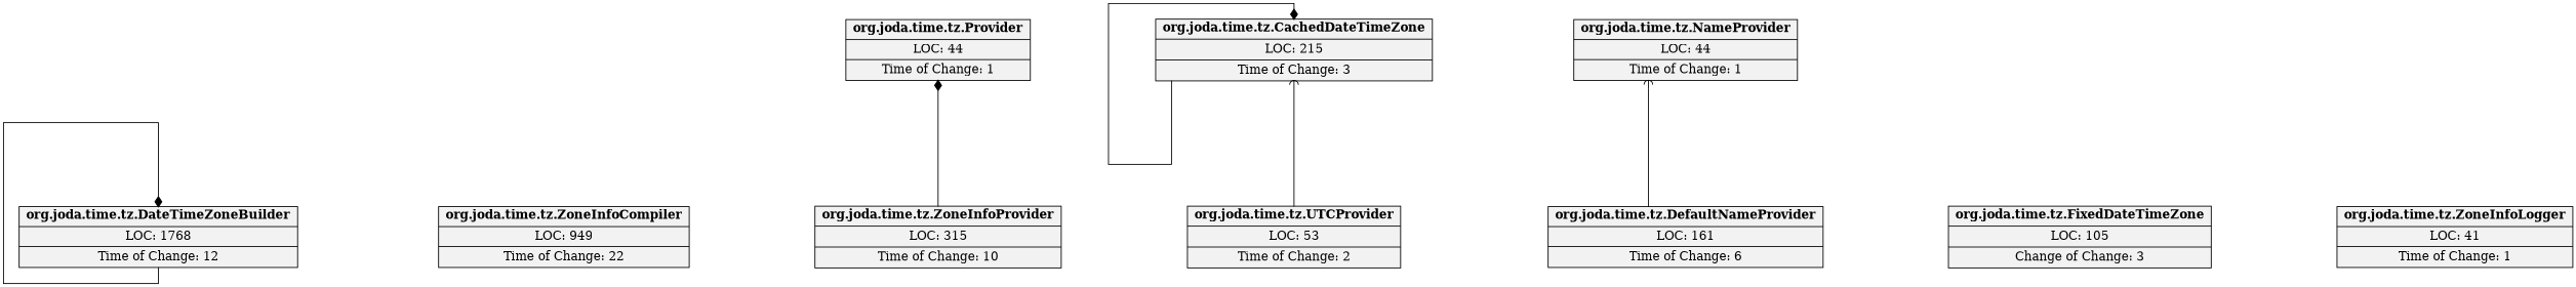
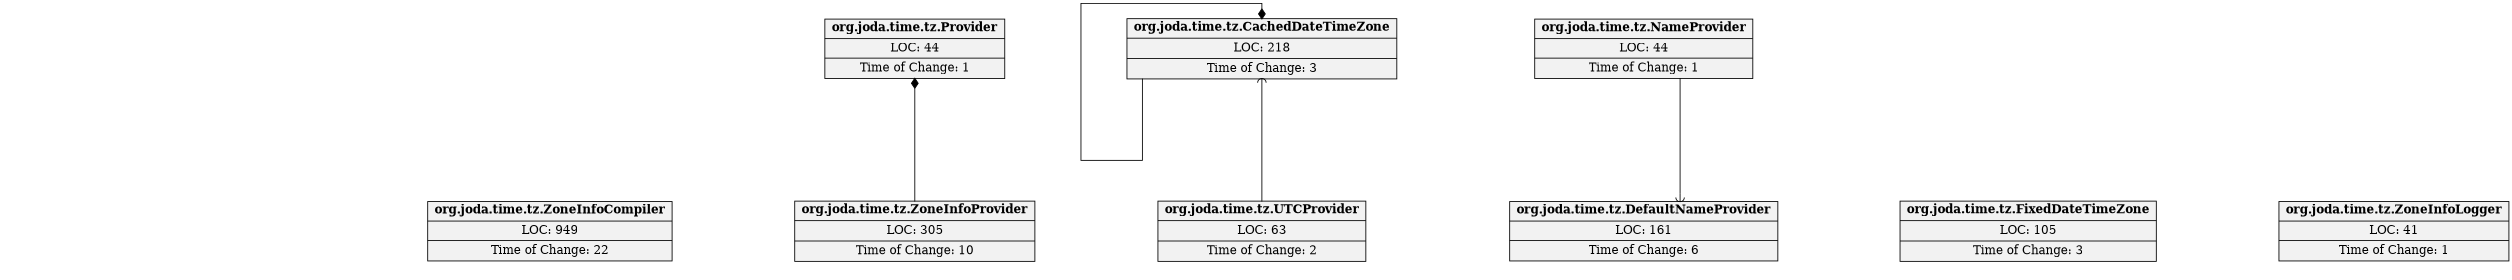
  digraph {
    nodesep=2.0
    rankdir=BT
    ranksep=2.0
    splines=ortho
    node [fillcolor=gray95 shape=record style=filled]
    edge [arrowhead=diamond]
-   n1 [label=<{<b>org.joda.time.tz.DateTimeZoneBuilder</b>|LOC: 1768<br/>|Time of Change: 12<br/>}>]
    n2 [label=<{<b>org.joda.time.tz.ZoneInfoCompiler</b>|LOC: 949<br/>|Time of Change: 22<br/>}>]
-   n3 [label=<{<b>org.joda.time.tz.ZoneInfoProvider</b>|LOC: 315<br/>|Time of Change: 10<br/>}>]
+   n3 [label=<{<b>org.joda.time.tz.ZoneInfoProvider</b>|LOC: 305<br/>|Time of Change: 10<br/>}>]
    n4 [label=<{<b>org.joda.time.tz.Provider</b>|LOC: 44<br/>|Time of Change: 1<br/>}>]
-   n5 [label=<{<b>org.joda.time.tz.CachedDateTimeZone</b>|LOC: 215<br/>|Time of Change: 3<br/>}>]
+   n5 [label=<{<b>org.joda.time.tz.CachedDateTimeZone</b>|LOC: 218<br/>|Time of Change: 3<br/>}>]
    n6 [label=<{<b>org.joda.time.tz.DefaultNameProvider</b>|LOC: 161<br/>|Time of Change: 6<br/>}>]
    n7 [label=<{<b>org.joda.time.tz.NameProvider</b>|LOC: 44<br/>|Time of Change: 1<br/>}>]
-   n8 [label=<{<b>org.joda.time.tz.FixedDateTimeZone</b>|LOC: 105<br/>|Change of Change: 3<br/>}>]
-   n9 [label=<{<b>org.joda.time.tz.UTCProvider</b>|LOC: 53<br/>|Time of Change: 2<br/>}>]
+   n8 [label=<{<b>org.joda.time.tz.FixedDateTimeZone</b>|LOC: 105<br/>|Time of Change: 3<br/>}>]
+   n9 [label=<{<b>org.joda.time.tz.UTCProvider</b>|LOC: 63<br/>|Time of Change: 2<br/>}>]
    n10 [label=<{<b>org.joda.time.tz.ZoneInfoLogger</b>|LOC: 41<br/>|Time of Change: 1<br/>}>]
-   n1 -> n1
    n3 -> n4
    n5 -> n5
-   n6 -> n7 [arrowhead=curve]
+   n7 -> n6 [arrowhead=curve]
    n9 -> n5 [arrowhead=curve]
  }
